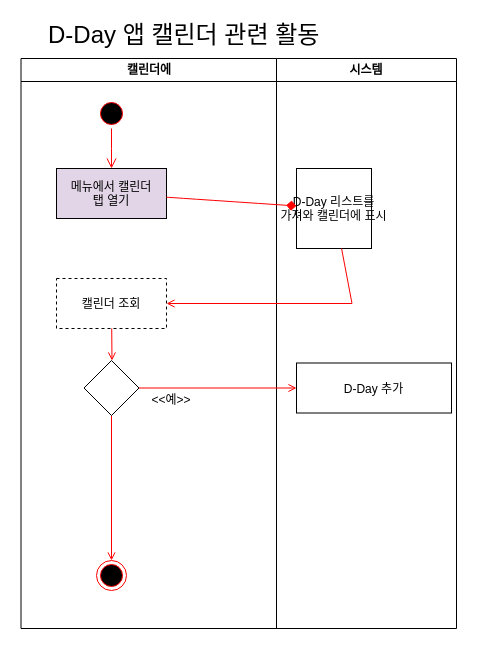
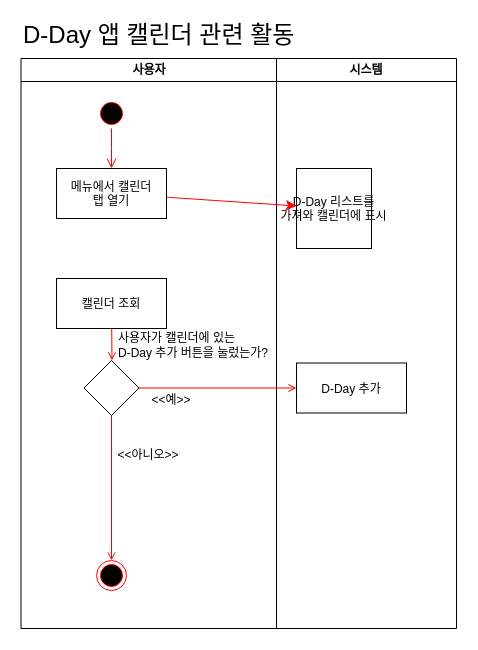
  <mxCell id="0" />
  <mxCell id="1" parent="0" />
- <mxCell id="2" value="캘린더에" style="swimlane;whiteSpace=wrap;startSize=23;" parent="1" vertex="1"><mxGeometry x="20.5" y="58" width="255.5" height="570" as="geometry" /></mxCell>
+ <mxCell id="2" value="사용자" style="swimlane;whiteSpace=wrap;startSize=23;" parent="1" vertex="1"><mxGeometry x="20.5" y="58" width="255.5" height="570" as="geometry" /></mxCell>
  <mxCell id="3" value="" style="ellipse;shape=endState;fillColor=#000000;strokeColor=#ff0000" parent="2" vertex="1"><mxGeometry x="75.5" y="502" width="30" height="30" as="geometry" /></mxCell>
  <mxCell id="4" value="" style="endArrow=open;strokeColor=#FF0000;endFill=1;rounded=0;entryX=0.5;entryY=0;entryDx=0;entryDy=0;exitX=0.5;exitY=1;exitDx=0;exitDy=0;" parent="2" source="10" target="3" edge="1"><mxGeometry relative="1" as="geometry"><mxPoint x="65.5" y="392" as="sourcePoint" /><mxPoint x="310.5" y="360" as="targetPoint" /><Array as="points" /></mxGeometry></mxCell>
  <mxCell id="5" value="" style="ellipse;shape=startState;fillColor=#000000;strokeColor=#ff0000;" parent="2" vertex="1"><mxGeometry x="75.5" y="40" width="30" height="30" as="geometry" /></mxCell>
  <mxCell id="6" value="" style="edgeStyle=elbowEdgeStyle;elbow=horizontal;verticalAlign=bottom;endArrow=open;endSize=8;strokeColor=#FF0000;endFill=1;rounded=0" parent="2" source="5" target="7" edge="1"><mxGeometry x="100" y="40" as="geometry"><mxPoint x="90.5" y="110" as="targetPoint" /></mxGeometry></mxCell>
- <mxCell id="7" value="메뉴에서 캘린더&#10;탭 열기" style="fillColor=#e1d5e7;" parent="2" vertex="1"><mxGeometry x="35.5" y="110" width="110" height="50" as="geometry" /></mxCell>
- <mxCell id="8" value="캘린더 조회" style="dashed=1;" parent="2" vertex="1"><mxGeometry x="35.5" y="220" width="110" height="50" as="geometry" /></mxCell>
+ <mxCell id="7" value="메뉴에서 캘린더&#10;탭 열기" style="" parent="2" vertex="1"><mxGeometry x="35.5" y="110" width="110" height="50" as="geometry" /></mxCell>
+ <mxCell id="8" value="캘린더 조회" style="" parent="2" vertex="1"><mxGeometry x="35.5" y="220" width="110" height="50" as="geometry" /></mxCell>
  <mxCell id="9" value="" style="endArrow=open;strokeColor=#FF0000;endFill=1;rounded=0" parent="2" source="8" edge="1"><mxGeometry relative="1" as="geometry"><mxPoint x="91" y="302" as="targetPoint" /></mxGeometry></mxCell>
  <mxCell id="10" value="" style="rhombus;whiteSpace=wrap;html=1;" parent="2" vertex="1"><mxGeometry x="63" y="302" width="55" height="55" as="geometry" /></mxCell>
+ <mxCell id="11" value="사용자가 캘린더에 있는&lt;div&gt;D-Day 추가 버튼을 눌렀는가?&lt;/div&gt;" style="text;html=1;align=left;verticalAlign=middle;whiteSpace=wrap;rounded=0;" parent="2" vertex="1"><mxGeometry x="95.5" y="272" width="154.5" height="30" as="geometry" /></mxCell>
+ <mxCell id="12" value="&amp;lt;&amp;lt;아니오&amp;gt;&amp;gt;" style="text;html=1;align=center;verticalAlign=middle;whiteSpace=wrap;rounded=0;" parent="2" vertex="1"><mxGeometry x="82.75" y="382" width="90" height="30" as="geometry" /></mxCell>
  <mxCell id="13" value="&amp;lt;&amp;lt;예&amp;gt;&amp;gt;" style="text;html=1;align=center;verticalAlign=middle;whiteSpace=wrap;rounded=0;" parent="2" vertex="1"><mxGeometry x="105.5" y="327" width="90" height="30" as="geometry" /></mxCell>
  <mxCell id="14" value="시스템" style="swimlane;whiteSpace=wrap" parent="1" vertex="1"><mxGeometry x="276" y="58" width="180" height="570" as="geometry" /></mxCell>
  <mxCell id="15" value="D-Day 리스트를&#10;가져와 캘린더에 표시" style="" parent="14" vertex="1"><mxGeometry x="20" y="110" width="75" height="80" as="geometry" /></mxCell>
- <mxCell id="16" value="D-Day 추가" style="" parent="14" vertex="1"><mxGeometry x="20" y="304.5" width="155" height="50" as="geometry" /></mxCell>
- <mxCell id="17" value="D-Day 앱 캘린더 관련 활동" style="text;html=1;align=left;verticalAlign=middle;whiteSpace=wrap;rounded=0;fontSize=24;" parent="1" vertex="1"><mxGeometry x="45.5" y="20" width="315.5" height="30" as="geometry" /></mxCell>
- <mxCell id="18" value="" style="edgeStyle=none;curved=1;rounded=0;orthogonalLoop=1;jettySize=auto;html=1;fontSize=12;startSize=8;endSize=8;strokeColor=#FF0000;endArrow=diamond;" parent="1" source="7" target="15" edge="1"><mxGeometry relative="1" as="geometry" /></mxCell>
- <mxCell id="19" value="" style="endArrow=open;strokeColor=#FF0000;endFill=1;rounded=0;entryX=1;entryY=0.5;entryDx=0;entryDy=0;" parent="1" source="15" target="8" edge="1"><mxGeometry relative="1" as="geometry"><mxPoint x="351" y="278" as="targetPoint" /><Array as="points"><mxPoint x="351.5" y="303" /></Array></mxGeometry></mxCell>
+ <mxCell id="16" value="D-Day 추가" style="" parent="14" vertex="1"><mxGeometry x="20" y="304.5" width="110" height="50" as="geometry" /></mxCell>
+ <mxCell id="17" value="D-Day 앱 캘린더 관련 활동" style="text;html=1;align=left;verticalAlign=middle;whiteSpace=wrap;rounded=0;fontSize=24;" parent="1" vertex="1"><mxGeometry x="20.5" y="20" width="315.5" height="30" as="geometry" /></mxCell>
+ <mxCell id="18" value="" style="edgeStyle=none;curved=1;rounded=0;orthogonalLoop=1;jettySize=auto;html=1;fontSize=12;startSize=8;endSize=8;strokeColor=#FF0000;" parent="1" source="7" target="15" edge="1"><mxGeometry relative="1" as="geometry" /></mxCell>
  <mxCell id="20" value="" style="endArrow=open;strokeColor=#FF0000;endFill=1;rounded=0;entryX=0;entryY=0.5;entryDx=0;entryDy=0;exitX=1;exitY=0.5;exitDx=0;exitDy=0;" parent="1" source="10" target="16" edge="1"><mxGeometry relative="1" as="geometry"><mxPoint x="196" y="510" as="sourcePoint" /><mxPoint x="147" y="400" as="targetPoint" /><Array as="points" /></mxGeometry></mxCell>
